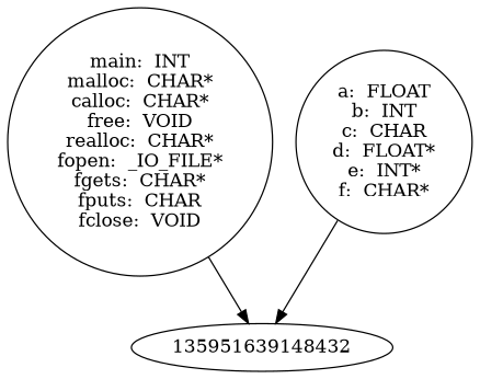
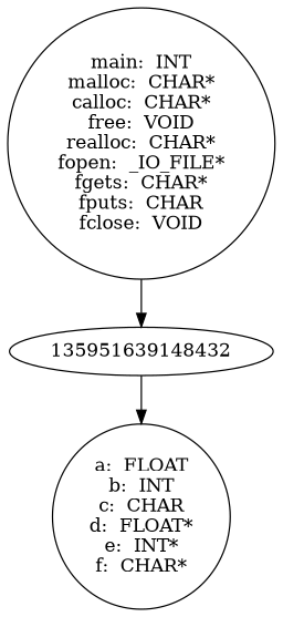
  digraph {
    n1 [label="main:  INT\nmalloc:  CHAR*\ncalloc:  CHAR*\nfree:  VOID\nrealloc:  CHAR*\nfopen:  _IO_FILE*\nfgets:  CHAR*\nfputs:  CHAR\nfclose:  VOID"]
    135951639148432
    n3 [label="a:  FLOAT\nb:  INT\nc:  CHAR\nd:  FLOAT*\ne:  INT*\nf:  CHAR*"]
    n1 -> 135951639148432
-   n3 -> 135951639148432
+   135951639148432 -> n3
  }
